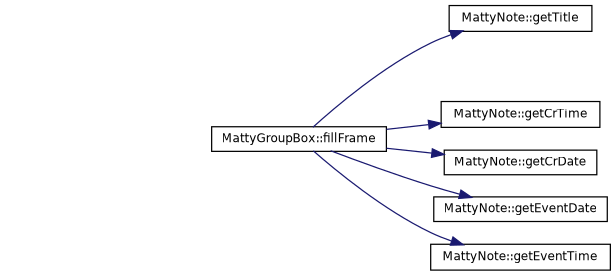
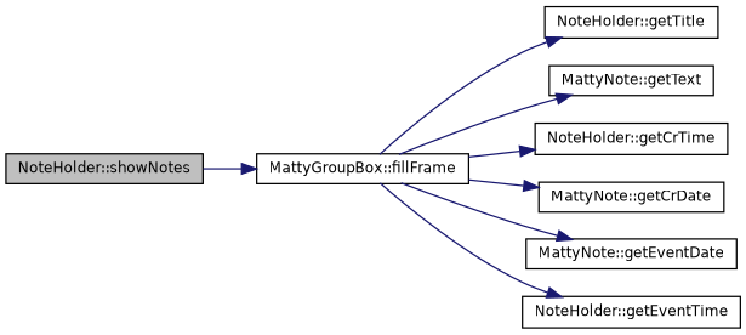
  digraph {
    rankdir=LR
    node [color=black fillcolor=white fontname=Helvetica fontsize=10 shape=record style=filled]
    edge [color=midnightblue fontname=Helvetica fontsize=10 labelfontname=Helvetica labelfontsize=10 style=solid]
+   n1 [fillcolor=grey75 fontcolor=black height=0.2 label="NoteHolder::showNotes" width=0.4]
    n2 [height=0.2 label="MattyGroupBox::fillFrame" width=0.4]
-   n3 [height=0.2 label="MattyNote::getTitle" width=0.4]
-   n5 [height=0.2 label="MattyNote::getCrTime" width=0.4]
+   n3 [height=0.2 label="NoteHolder::getTitle" width=0.4]
+   n4 [height=0.2 label="MattyNote::getText" width=0.4]
+   n5 [height=0.2 label="NoteHolder::getCrTime" width=0.4]
    n6 [height=0.2 label="MattyNote::getCrDate" width=0.4]
    n7 [height=0.2 label="MattyNote::getEventDate" width=0.4]
-   n8 [height=0.2 label="MattyNote::getEventTime" width=0.4]
+   n8 [height=0.2 label="NoteHolder::getEventTime" width=0.4]
+   n1 -> n2
    n2 -> n3
+   n2 -> n4
    n2 -> n5
    n2 -> n6
    n2 -> n7
    n2 -> n8
  }
